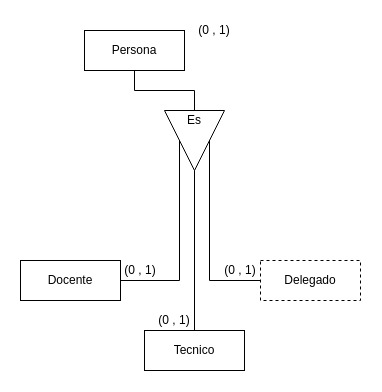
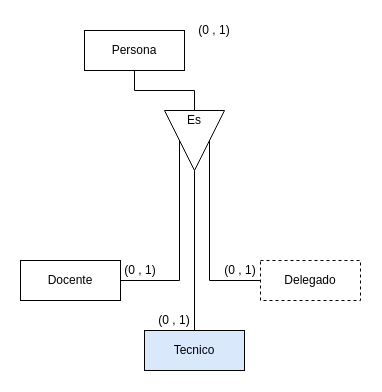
  <mxCell id="0" />
  <mxCell id="1" parent="0" />
  <mxCell id="2" value="Persona" style="whiteSpace=wrap;html=1;align=center;" vertex="1" parent="1"><mxGeometry x="84" y="30" width="100" height="40" as="geometry" /></mxCell>
  <mxCell id="3" value="" style="triangle;whiteSpace=wrap;html=1;dashed=0;direction=south;" vertex="1" parent="1"><mxGeometry x="164" y="110" width="60" height="60" as="geometry" /></mxCell>
  <mxCell id="4" style="edgeStyle=orthogonalEdgeStyle;rounded=0;orthogonalLoop=1;jettySize=auto;html=1;entryX=0.5;entryY=1;entryDx=0;entryDy=0;endArrow=none;endFill=0;" edge="1" parent="1" source="5" target="2"><mxGeometry relative="1" as="geometry" /></mxCell>
  <mxCell id="5" value="Es" style="text;html=1;strokeColor=none;fillColor=none;align=center;verticalAlign=middle;whiteSpace=wrap;rounded=0;" vertex="1" parent="1"><mxGeometry x="174" y="110" width="40" height="20" as="geometry" /></mxCell>
  <mxCell id="6" style="edgeStyle=orthogonalEdgeStyle;rounded=0;orthogonalLoop=1;jettySize=auto;html=1;entryX=1;entryY=0.5;entryDx=0;entryDy=0;endArrow=none;endFill=0;" edge="1" parent="1" source="7" target="3"><mxGeometry relative="1" as="geometry" /></mxCell>
- <mxCell id="7" value="Tecnico" style="whiteSpace=wrap;html=1;align=center;" vertex="1" parent="1"><mxGeometry x="144" y="330" width="100" height="40" as="geometry" /></mxCell>
+ <mxCell id="7" value="Tecnico" style="whiteSpace=wrap;html=1;align=center;fillColor=#dae8fc;" vertex="1" parent="1"><mxGeometry x="144" y="330" width="100" height="40" as="geometry" /></mxCell>
  <mxCell id="8" style="edgeStyle=orthogonalEdgeStyle;rounded=0;orthogonalLoop=1;jettySize=auto;html=1;entryX=0.5;entryY=1;entryDx=0;entryDy=0;endArrow=none;endFill=0;" edge="1" parent="1" source="9" target="3"><mxGeometry relative="1" as="geometry" /></mxCell>
  <mxCell id="9" value="Docente" style="whiteSpace=wrap;html=1;align=center;" vertex="1" parent="1"><mxGeometry x="20" y="260" width="100" height="40" as="geometry" /></mxCell>
  <mxCell id="10" value="(0 , 1)" style="text;html=1;strokeColor=none;fillColor=none;align=center;verticalAlign=middle;whiteSpace=wrap;rounded=0;" vertex="1" parent="1"><mxGeometry x="194" y="20" width="40" height="20" as="geometry" /></mxCell>
  <mxCell id="11" value="(0 , 1)" style="text;html=1;strokeColor=none;fillColor=none;align=center;verticalAlign=middle;whiteSpace=wrap;rounded=0;" vertex="1" parent="1"><mxGeometry x="154" y="310" width="40" height="20" as="geometry" /></mxCell>
  <mxCell id="12" value="(0 , 1)" style="text;html=1;strokeColor=none;fillColor=none;align=center;verticalAlign=middle;whiteSpace=wrap;rounded=0;" vertex="1" parent="1"><mxGeometry x="120" y="260" width="40" height="20" as="geometry" /></mxCell>
  <mxCell id="13" style="edgeStyle=orthogonalEdgeStyle;rounded=0;orthogonalLoop=1;jettySize=auto;html=1;entryX=0.5;entryY=0;entryDx=0;entryDy=0;endArrow=none;endFill=0;" edge="1" parent="1" source="14" target="3"><mxGeometry relative="1" as="geometry" /></mxCell>
  <mxCell id="14" value="Delegado" style="whiteSpace=wrap;html=1;align=center;dashed=1;" vertex="1" parent="1"><mxGeometry x="260" y="260" width="100" height="40" as="geometry" /></mxCell>
  <mxCell id="15" value="(0 , 1)" style="text;html=1;strokeColor=none;fillColor=none;align=center;verticalAlign=middle;whiteSpace=wrap;rounded=0;" vertex="1" parent="1"><mxGeometry x="220" y="260" width="40" height="20" as="geometry" /></mxCell>
